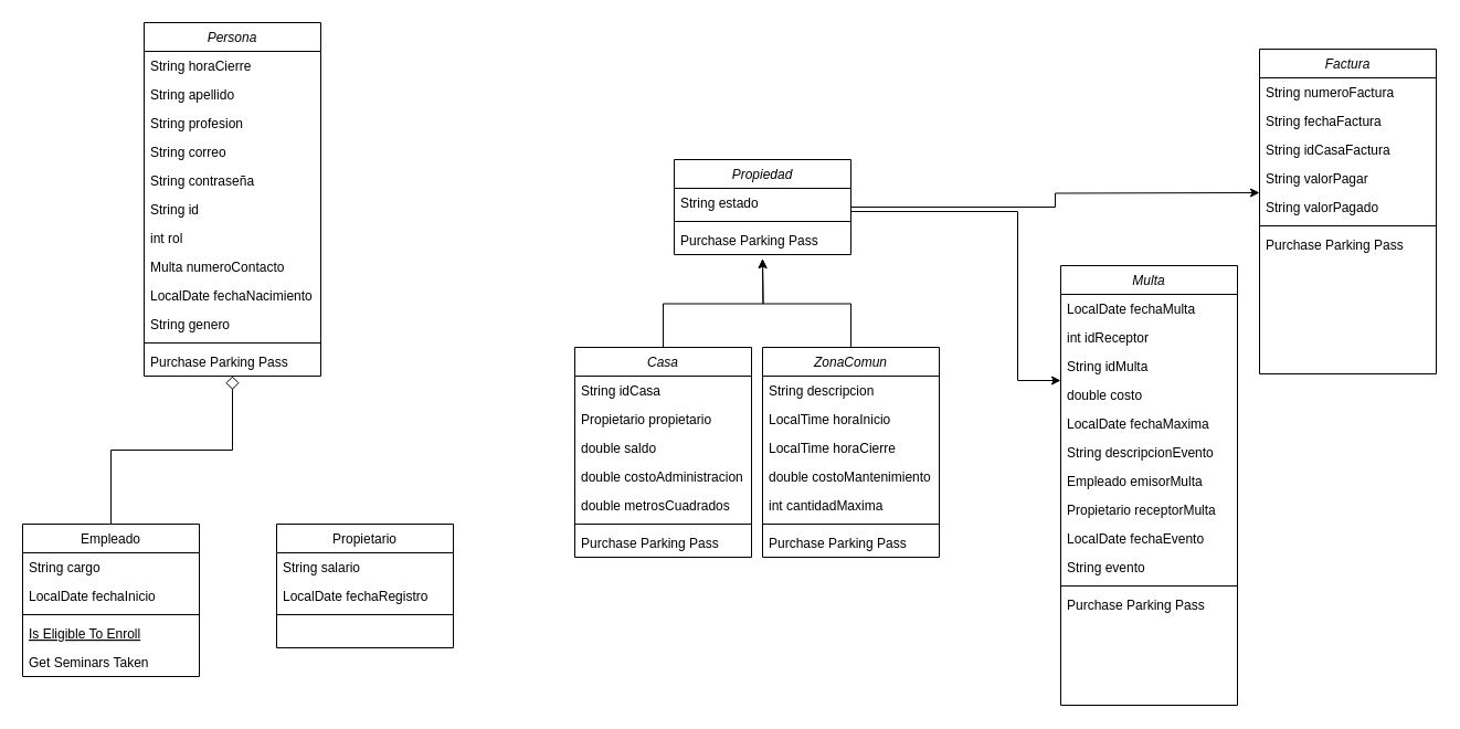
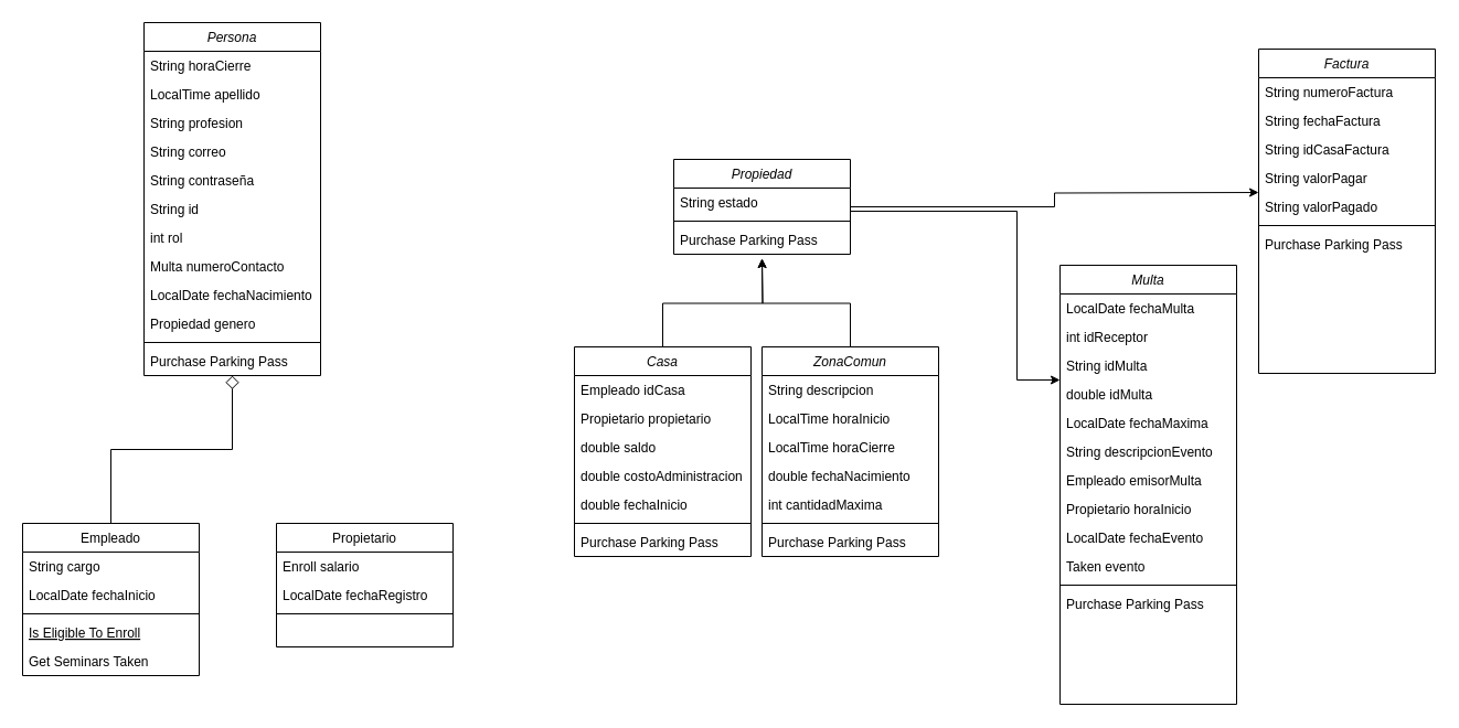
  <mxCell id="0" />
  <mxCell id="1" parent="0" />
  <mxCell id="2" value="Persona" style="swimlane;fontStyle=2;align=center;verticalAlign=top;childLayout=stackLayout;horizontal=1;startSize=26;horizontalStack=0;resizeParent=1;resizeLast=0;collapsible=1;marginBottom=0;rounded=0;shadow=0;strokeWidth=1;" parent="1" vertex="1"><mxGeometry x="130" y="20" width="160" height="320" as="geometry"><mxRectangle x="230" y="140" width="160" height="26" as="alternateBounds" /></mxGeometry></mxCell>
  <mxCell id="3" value="String horaCierre" style="text;align=left;verticalAlign=top;spacingLeft=4;spacingRight=4;overflow=hidden;rotatable=0;points=[[0,0.5],[1,0.5]];portConstraint=eastwest;" parent="2" vertex="1"><mxGeometry y="26" width="160" height="26" as="geometry" /></mxCell>
- <mxCell id="4" value="String apellido" style="text;align=left;verticalAlign=top;spacingLeft=4;spacingRight=4;overflow=hidden;rotatable=0;points=[[0,0.5],[1,0.5]];portConstraint=eastwest;rounded=0;shadow=0;html=0;" vertex="1" parent="2"><mxGeometry y="52" width="160" height="26" as="geometry" /></mxCell>
+ <mxCell id="4" value="LocalTime apellido" style="text;align=left;verticalAlign=top;spacingLeft=4;spacingRight=4;overflow=hidden;rotatable=0;points=[[0,0.5],[1,0.5]];portConstraint=eastwest;rounded=0;shadow=0;html=0;" vertex="1" parent="2"><mxGeometry y="52" width="160" height="26" as="geometry" /></mxCell>
  <mxCell id="5" value="String profesion" style="text;align=left;verticalAlign=top;spacingLeft=4;spacingRight=4;overflow=hidden;rotatable=0;points=[[0,0.5],[1,0.5]];portConstraint=eastwest;rounded=0;shadow=0;html=0;" vertex="1" parent="2"><mxGeometry y="78" width="160" height="26" as="geometry" /></mxCell>
  <mxCell id="6" value="String correo" style="text;align=left;verticalAlign=top;spacingLeft=4;spacingRight=4;overflow=hidden;rotatable=0;points=[[0,0.5],[1,0.5]];portConstraint=eastwest;rounded=0;shadow=0;html=0;" parent="2" vertex="1"><mxGeometry y="104" width="160" height="26" as="geometry" /></mxCell>
  <mxCell id="7" value="String contraseña" style="text;align=left;verticalAlign=top;spacingLeft=4;spacingRight=4;overflow=hidden;rotatable=0;points=[[0,0.5],[1,0.5]];portConstraint=eastwest;rounded=0;shadow=0;html=0;" vertex="1" parent="2"><mxGeometry y="130" width="160" height="26" as="geometry" /></mxCell>
  <mxCell id="8" value="String id" style="text;align=left;verticalAlign=top;spacingLeft=4;spacingRight=4;overflow=hidden;rotatable=0;points=[[0,0.5],[1,0.5]];portConstraint=eastwest;rounded=0;shadow=0;html=0;" parent="2" vertex="1"><mxGeometry y="156" width="160" height="26" as="geometry" /></mxCell>
  <mxCell id="9" value="int rol" style="text;align=left;verticalAlign=top;spacingLeft=4;spacingRight=4;overflow=hidden;rotatable=0;points=[[0,0.5],[1,0.5]];portConstraint=eastwest;rounded=0;shadow=0;html=0;" vertex="1" parent="2"><mxGeometry y="182" width="160" height="26" as="geometry" /></mxCell>
  <mxCell id="10" value="Multa numeroContacto" style="text;align=left;verticalAlign=top;spacingLeft=4;spacingRight=4;overflow=hidden;rotatable=0;points=[[0,0.5],[1,0.5]];portConstraint=eastwest;rounded=0;shadow=0;html=0;" parent="2" vertex="1"><mxGeometry y="208" width="160" height="26" as="geometry" /></mxCell>
  <mxCell id="11" value="LocalDate fechaNacimiento" style="text;align=left;verticalAlign=top;spacingLeft=4;spacingRight=4;overflow=hidden;rotatable=0;points=[[0,0.5],[1,0.5]];portConstraint=eastwest;rounded=0;shadow=0;html=0;" parent="2" vertex="1"><mxGeometry y="234" width="160" height="26" as="geometry" /></mxCell>
- <mxCell id="12" value="String genero" style="text;align=left;verticalAlign=top;spacingLeft=4;spacingRight=4;overflow=hidden;rotatable=0;points=[[0,0.5],[1,0.5]];portConstraint=eastwest;rounded=0;shadow=0;html=0;" parent="2" vertex="1"><mxGeometry y="260" width="160" height="26" as="geometry" /></mxCell>
+ <mxCell id="12" value="Propiedad genero" style="text;align=left;verticalAlign=top;spacingLeft=4;spacingRight=4;overflow=hidden;rotatable=0;points=[[0,0.5],[1,0.5]];portConstraint=eastwest;rounded=0;shadow=0;html=0;" parent="2" vertex="1"><mxGeometry y="260" width="160" height="26" as="geometry" /></mxCell>
  <mxCell id="13" value="" style="line;html=1;strokeWidth=1;align=left;verticalAlign=middle;spacingTop=-1;spacingLeft=3;spacingRight=3;rotatable=0;labelPosition=right;points=[];portConstraint=eastwest;" parent="2" vertex="1"><mxGeometry y="286" width="160" height="8" as="geometry" /></mxCell>
  <mxCell id="14" value="Purchase Parking Pass" style="text;align=left;verticalAlign=top;spacingLeft=4;spacingRight=4;overflow=hidden;rotatable=0;points=[[0,0.5],[1,0.5]];portConstraint=eastwest;" parent="2" vertex="1"><mxGeometry y="294" width="160" height="26" as="geometry" /></mxCell>
  <mxCell id="15" value="Empleado" style="swimlane;fontStyle=0;align=center;verticalAlign=top;childLayout=stackLayout;horizontal=1;startSize=26;horizontalStack=0;resizeParent=1;resizeLast=0;collapsible=1;marginBottom=0;rounded=0;shadow=0;strokeWidth=1;" parent="1" vertex="1"><mxGeometry x="20" y="474" width="160" height="138" as="geometry"><mxRectangle x="130" y="380" width="160" height="26" as="alternateBounds" /></mxGeometry></mxCell>
  <mxCell id="16" value="String cargo" style="text;align=left;verticalAlign=top;spacingLeft=4;spacingRight=4;overflow=hidden;rotatable=0;points=[[0,0.5],[1,0.5]];portConstraint=eastwest;" parent="15" vertex="1"><mxGeometry y="26" width="160" height="26" as="geometry" /></mxCell>
  <mxCell id="17" value="LocalDate fechaInicio" style="text;align=left;verticalAlign=top;spacingLeft=4;spacingRight=4;overflow=hidden;rotatable=0;points=[[0,0.5],[1,0.5]];portConstraint=eastwest;rounded=0;shadow=0;html=0;" parent="15" vertex="1"><mxGeometry y="52" width="160" height="26" as="geometry" /></mxCell>
  <mxCell id="18" value="" style="line;html=1;strokeWidth=1;align=left;verticalAlign=middle;spacingTop=-1;spacingLeft=3;spacingRight=3;rotatable=0;labelPosition=right;points=[];portConstraint=eastwest;" parent="15" vertex="1"><mxGeometry y="78" width="160" height="8" as="geometry" /></mxCell>
  <mxCell id="19" value="Is Eligible To Enroll" style="text;align=left;verticalAlign=top;spacingLeft=4;spacingRight=4;overflow=hidden;rotatable=0;points=[[0,0.5],[1,0.5]];portConstraint=eastwest;fontStyle=4" parent="15" vertex="1"><mxGeometry y="86" width="160" height="26" as="geometry" /></mxCell>
  <mxCell id="20" value="Get Seminars Taken" style="text;align=left;verticalAlign=top;spacingLeft=4;spacingRight=4;overflow=hidden;rotatable=0;points=[[0,0.5],[1,0.5]];portConstraint=eastwest;" parent="15" vertex="1"><mxGeometry y="112" width="160" height="26" as="geometry" /></mxCell>
  <mxCell id="21" value="" style="endArrow=diamond;endSize=10;endFill=0;shadow=0;strokeWidth=1;rounded=0;curved=0;edgeStyle=elbowEdgeStyle;elbow=vertical;" parent="1" source="15" target="2" edge="1"><mxGeometry width="160" relative="1" as="geometry"><mxPoint x="100" y="217" as="sourcePoint" /><mxPoint x="100" y="217" as="targetPoint" /></mxGeometry></mxCell>
  <mxCell id="22" value="Propietario" style="swimlane;fontStyle=0;align=center;verticalAlign=top;childLayout=stackLayout;horizontal=1;startSize=26;horizontalStack=0;resizeParent=1;resizeLast=0;collapsible=1;marginBottom=0;rounded=0;shadow=0;strokeWidth=1;" parent="1" vertex="1"><mxGeometry x="250" y="474" width="160" height="112" as="geometry"><mxRectangle x="340" y="380" width="170" height="26" as="alternateBounds" /></mxGeometry></mxCell>
- <mxCell id="23" value="String salario" style="text;align=left;verticalAlign=top;spacingLeft=4;spacingRight=4;overflow=hidden;rotatable=0;points=[[0,0.5],[1,0.5]];portConstraint=eastwest;" parent="22" vertex="1"><mxGeometry y="26" width="160" height="26" as="geometry" /></mxCell>
+ <mxCell id="23" value="Enroll salario" style="text;align=left;verticalAlign=top;spacingLeft=4;spacingRight=4;overflow=hidden;rotatable=0;points=[[0,0.5],[1,0.5]];portConstraint=eastwest;" parent="22" vertex="1"><mxGeometry y="26" width="160" height="26" as="geometry" /></mxCell>
  <mxCell id="24" value="LocalDate fechaRegistro" style="text;align=left;verticalAlign=top;spacingLeft=4;spacingRight=4;overflow=hidden;rotatable=0;points=[[0,0.5],[1,0.5]];portConstraint=eastwest;" parent="22" vertex="1"><mxGeometry y="52" width="160" height="26" as="geometry" /></mxCell>
  <mxCell id="25" value="" style="line;html=1;strokeWidth=1;align=left;verticalAlign=middle;spacingTop=-1;spacingLeft=3;spacingRight=3;rotatable=0;labelPosition=right;points=[];portConstraint=eastwest;" parent="22" vertex="1"><mxGeometry y="78" width="160" height="8" as="geometry" /></mxCell>
  <mxCell id="26" style="edgeStyle=orthogonalEdgeStyle;rounded=0;orthogonalLoop=1;jettySize=auto;html=1;exitX=1;exitY=0.5;exitDx=0;exitDy=0;" parent="1" source="27" edge="1"><mxGeometry relative="1" as="geometry"><mxPoint x="1140" y="174" as="targetPoint" /></mxGeometry></mxCell>
  <mxCell id="27" value="Propiedad" style="swimlane;fontStyle=2;align=center;verticalAlign=top;childLayout=stackLayout;horizontal=1;startSize=26;horizontalStack=0;resizeParent=1;resizeLast=0;collapsible=1;marginBottom=0;rounded=0;shadow=0;strokeWidth=1;" parent="1" vertex="1"><mxGeometry x="610" y="144" width="160" height="86" as="geometry"><mxRectangle x="230" y="140" width="160" height="26" as="alternateBounds" /></mxGeometry></mxCell>
  <mxCell id="28" value="String estado" style="text;align=left;verticalAlign=top;spacingLeft=4;spacingRight=4;overflow=hidden;rotatable=0;points=[[0,0.5],[1,0.5]];portConstraint=eastwest;" parent="27" vertex="1"><mxGeometry y="26" width="160" height="26" as="geometry" /></mxCell>
  <mxCell id="29" value="" style="line;html=1;strokeWidth=1;align=left;verticalAlign=middle;spacingTop=-1;spacingLeft=3;spacingRight=3;rotatable=0;labelPosition=right;points=[];portConstraint=eastwest;" parent="27" vertex="1"><mxGeometry y="52" width="160" height="8" as="geometry" /></mxCell>
  <mxCell id="30" value="Purchase Parking Pass" style="text;align=left;verticalAlign=top;spacingLeft=4;spacingRight=4;overflow=hidden;rotatable=0;points=[[0,0.5],[1,0.5]];portConstraint=eastwest;" parent="27" vertex="1"><mxGeometry y="60" width="160" height="26" as="geometry" /></mxCell>
  <mxCell id="31" style="edgeStyle=orthogonalEdgeStyle;rounded=0;orthogonalLoop=1;jettySize=auto;html=1;exitX=0.5;exitY=0;exitDx=0;exitDy=0;" parent="1" source="32" edge="1"><mxGeometry relative="1" as="geometry"><mxPoint x="690" y="234" as="targetPoint" /></mxGeometry></mxCell>
  <mxCell id="32" value="Casa" style="swimlane;fontStyle=2;align=center;verticalAlign=top;childLayout=stackLayout;horizontal=1;startSize=26;horizontalStack=0;resizeParent=1;resizeLast=0;collapsible=1;marginBottom=0;rounded=0;shadow=0;strokeWidth=1;" parent="1" vertex="1"><mxGeometry x="520" y="314" width="160" height="190" as="geometry"><mxRectangle x="230" y="140" width="160" height="26" as="alternateBounds" /></mxGeometry></mxCell>
- <mxCell id="33" value="String idCasa" style="text;align=left;verticalAlign=top;spacingLeft=4;spacingRight=4;overflow=hidden;rotatable=0;points=[[0,0.5],[1,0.5]];portConstraint=eastwest;" parent="32" vertex="1"><mxGeometry y="26" width="160" height="26" as="geometry" /></mxCell>
+ <mxCell id="33" value="Empleado idCasa" style="text;align=left;verticalAlign=top;spacingLeft=4;spacingRight=4;overflow=hidden;rotatable=0;points=[[0,0.5],[1,0.5]];portConstraint=eastwest;" parent="32" vertex="1"><mxGeometry y="26" width="160" height="26" as="geometry" /></mxCell>
  <mxCell id="34" value="Propietario propietario" style="text;align=left;verticalAlign=top;spacingLeft=4;spacingRight=4;overflow=hidden;rotatable=0;points=[[0,0.5],[1,0.5]];portConstraint=eastwest;rounded=0;shadow=0;html=0;" parent="32" vertex="1"><mxGeometry y="52" width="160" height="26" as="geometry" /></mxCell>
  <mxCell id="35" value="double saldo" style="text;align=left;verticalAlign=top;spacingLeft=4;spacingRight=4;overflow=hidden;rotatable=0;points=[[0,0.5],[1,0.5]];portConstraint=eastwest;rounded=0;shadow=0;html=0;" parent="32" vertex="1"><mxGeometry y="78" width="160" height="26" as="geometry" /></mxCell>
  <mxCell id="36" value="double costoAdministracion" style="text;align=left;verticalAlign=top;spacingLeft=4;spacingRight=4;overflow=hidden;rotatable=0;points=[[0,0.5],[1,0.5]];portConstraint=eastwest;rounded=0;shadow=0;html=1;" parent="32" vertex="1"><mxGeometry y="104" width="160" height="26" as="geometry" /></mxCell>
- <mxCell id="37" value="double metrosCuadrados" style="text;align=left;verticalAlign=top;spacingLeft=4;spacingRight=4;overflow=hidden;rotatable=0;points=[[0,0.5],[1,0.5]];portConstraint=eastwest;rounded=0;shadow=0;html=1;" parent="32" vertex="1"><mxGeometry y="130" width="160" height="26" as="geometry" /></mxCell>
+ <mxCell id="37" value="double fechaInicio" style="text;align=left;verticalAlign=top;spacingLeft=4;spacingRight=4;overflow=hidden;rotatable=0;points=[[0,0.5],[1,0.5]];portConstraint=eastwest;rounded=0;shadow=0;html=1;" parent="32" vertex="1"><mxGeometry y="130" width="160" height="26" as="geometry" /></mxCell>
  <mxCell id="38" value="" style="line;html=1;strokeWidth=1;align=left;verticalAlign=middle;spacingTop=-1;spacingLeft=3;spacingRight=3;rotatable=0;labelPosition=right;points=[];portConstraint=eastwest;" parent="32" vertex="1"><mxGeometry y="156" width="160" height="8" as="geometry" /></mxCell>
  <mxCell id="39" value="Purchase Parking Pass" style="text;align=left;verticalAlign=top;spacingLeft=4;spacingRight=4;overflow=hidden;rotatable=0;points=[[0,0.5],[1,0.5]];portConstraint=eastwest;" parent="32" vertex="1"><mxGeometry y="164" width="160" height="26" as="geometry" /></mxCell>
  <mxCell id="40" style="edgeStyle=orthogonalEdgeStyle;rounded=0;orthogonalLoop=1;jettySize=auto;html=1;" parent="1" source="41" edge="1"><mxGeometry relative="1" as="geometry"><mxPoint x="690" y="234" as="targetPoint" /></mxGeometry></mxCell>
  <mxCell id="41" value="ZonaComun" style="swimlane;fontStyle=2;align=center;verticalAlign=top;childLayout=stackLayout;horizontal=1;startSize=26;horizontalStack=0;resizeParent=1;resizeLast=0;collapsible=1;marginBottom=0;rounded=0;shadow=0;strokeWidth=1;" parent="1" vertex="1"><mxGeometry x="690" y="314" width="160" height="190" as="geometry"><mxRectangle x="230" y="140" width="160" height="26" as="alternateBounds" /></mxGeometry></mxCell>
  <mxCell id="42" value="String descripcion" style="text;align=left;verticalAlign=top;spacingLeft=4;spacingRight=4;overflow=hidden;rotatable=0;points=[[0,0.5],[1,0.5]];portConstraint=eastwest;" parent="41" vertex="1"><mxGeometry y="26" width="160" height="26" as="geometry" /></mxCell>
  <mxCell id="43" value="LocalTime horaInicio" style="text;align=left;verticalAlign=top;spacingLeft=4;spacingRight=4;overflow=hidden;rotatable=0;points=[[0,0.5],[1,0.5]];portConstraint=eastwest;rounded=0;shadow=0;html=0;" parent="41" vertex="1"><mxGeometry y="52" width="160" height="26" as="geometry" /></mxCell>
  <mxCell id="44" value="LocalTime horaCierre" style="text;align=left;verticalAlign=top;spacingLeft=4;spacingRight=4;overflow=hidden;rotatable=0;points=[[0,0.5],[1,0.5]];portConstraint=eastwest;rounded=0;shadow=0;html=0;" parent="41" vertex="1"><mxGeometry y="78" width="160" height="26" as="geometry" /></mxCell>
- <mxCell id="45" value="double costoMantenimiento" style="text;align=left;verticalAlign=top;spacingLeft=4;spacingRight=4;overflow=hidden;rotatable=0;points=[[0,0.5],[1,0.5]];portConstraint=eastwest;rounded=0;shadow=0;html=0;" parent="41" vertex="1"><mxGeometry y="104" width="160" height="26" as="geometry" /></mxCell>
+ <mxCell id="45" value="double fechaNacimiento" style="text;align=left;verticalAlign=top;spacingLeft=4;spacingRight=4;overflow=hidden;rotatable=0;points=[[0,0.5],[1,0.5]];portConstraint=eastwest;rounded=0;shadow=0;html=0;" parent="41" vertex="1"><mxGeometry y="104" width="160" height="26" as="geometry" /></mxCell>
  <mxCell id="46" value="int cantidadMaxima" style="text;align=left;verticalAlign=top;spacingLeft=4;spacingRight=4;overflow=hidden;rotatable=0;points=[[0,0.5],[1,0.5]];portConstraint=eastwest;rounded=0;shadow=0;html=0;" parent="41" vertex="1"><mxGeometry y="130" width="160" height="26" as="geometry" /></mxCell>
  <mxCell id="47" value="" style="line;html=1;strokeWidth=1;align=left;verticalAlign=middle;spacingTop=-1;spacingLeft=3;spacingRight=3;rotatable=0;labelPosition=right;points=[];portConstraint=eastwest;" parent="41" vertex="1"><mxGeometry y="156" width="160" height="8" as="geometry" /></mxCell>
  <mxCell id="48" value="Purchase Parking Pass" style="text;align=left;verticalAlign=top;spacingLeft=4;spacingRight=4;overflow=hidden;rotatable=0;points=[[0,0.5],[1,0.5]];portConstraint=eastwest;" parent="41" vertex="1"><mxGeometry y="164" width="160" height="26" as="geometry" /></mxCell>
  <mxCell id="49" value="Multa" style="swimlane;fontStyle=2;align=center;verticalAlign=top;childLayout=stackLayout;horizontal=1;startSize=26;horizontalStack=0;resizeParent=1;resizeLast=0;collapsible=1;marginBottom=0;rounded=0;shadow=0;strokeWidth=1;" parent="1" vertex="1"><mxGeometry x="960" y="240" width="160" height="398" as="geometry"><mxRectangle x="230" y="140" width="160" height="26" as="alternateBounds" /></mxGeometry></mxCell>
  <mxCell id="50" value="LocalDate fechaMulta" style="text;align=left;verticalAlign=top;spacingLeft=4;spacingRight=4;overflow=hidden;rotatable=0;points=[[0,0.5],[1,0.5]];portConstraint=eastwest;rounded=0;shadow=0;html=0;" parent="49" vertex="1"><mxGeometry y="26" width="160" height="26" as="geometry" /></mxCell>
  <mxCell id="51" value="int idReceptor" style="text;align=left;verticalAlign=top;spacingLeft=4;spacingRight=4;overflow=hidden;rotatable=0;points=[[0,0.5],[1,0.5]];portConstraint=eastwest;rounded=0;shadow=0;html=0;" vertex="1" parent="49"><mxGeometry y="52" width="160" height="26" as="geometry" /></mxCell>
  <mxCell id="52" value="String idMulta" style="text;align=left;verticalAlign=top;spacingLeft=4;spacingRight=4;overflow=hidden;rotatable=0;points=[[0,0.5],[1,0.5]];portConstraint=eastwest;" parent="49" vertex="1"><mxGeometry y="78" width="160" height="26" as="geometry" /></mxCell>
- <mxCell id="53" value="double costo" style="text;align=left;verticalAlign=top;spacingLeft=4;spacingRight=4;overflow=hidden;rotatable=0;points=[[0,0.5],[1,0.5]];portConstraint=eastwest;rounded=0;shadow=0;html=0;" parent="49" vertex="1"><mxGeometry y="104" width="160" height="26" as="geometry" /></mxCell>
+ <mxCell id="53" value="double idMulta" style="text;align=left;verticalAlign=top;spacingLeft=4;spacingRight=4;overflow=hidden;rotatable=0;points=[[0,0.5],[1,0.5]];portConstraint=eastwest;rounded=0;shadow=0;html=0;" parent="49" vertex="1"><mxGeometry y="104" width="160" height="26" as="geometry" /></mxCell>
  <mxCell id="54" value="LocalDate fechaMaxima" style="text;align=left;verticalAlign=top;spacingLeft=4;spacingRight=4;overflow=hidden;rotatable=0;points=[[0,0.5],[1,0.5]];portConstraint=eastwest;rounded=0;shadow=0;html=0;" parent="49" vertex="1"><mxGeometry y="130" width="160" height="26" as="geometry" /></mxCell>
  <mxCell id="55" value="String descripcionEvento" style="text;align=left;verticalAlign=top;spacingLeft=4;spacingRight=4;overflow=hidden;rotatable=0;points=[[0,0.5],[1,0.5]];portConstraint=eastwest;rounded=0;shadow=0;html=0;" parent="49" vertex="1"><mxGeometry y="156" width="160" height="26" as="geometry" /></mxCell>
  <mxCell id="56" value="Empleado emisorMulta" style="text;align=left;verticalAlign=top;spacingLeft=4;spacingRight=4;overflow=hidden;rotatable=0;points=[[0,0.5],[1,0.5]];portConstraint=eastwest;rounded=0;shadow=0;html=0;" parent="49" vertex="1"><mxGeometry y="182" width="160" height="26" as="geometry" /></mxCell>
- <mxCell id="57" value="Propietario receptorMulta" style="text;align=left;verticalAlign=top;spacingLeft=4;spacingRight=4;overflow=hidden;rotatable=0;points=[[0,0.5],[1,0.5]];portConstraint=eastwest;rounded=0;shadow=0;html=0;" parent="49" vertex="1"><mxGeometry y="208" width="160" height="26" as="geometry" /></mxCell>
+ <mxCell id="57" value="Propietario horaInicio" style="text;align=left;verticalAlign=top;spacingLeft=4;spacingRight=4;overflow=hidden;rotatable=0;points=[[0,0.5],[1,0.5]];portConstraint=eastwest;rounded=0;shadow=0;html=0;" parent="49" vertex="1"><mxGeometry y="208" width="160" height="26" as="geometry" /></mxCell>
  <mxCell id="58" value="LocalDate fechaEvento" style="text;align=left;verticalAlign=top;spacingLeft=4;spacingRight=4;overflow=hidden;rotatable=0;points=[[0,0.5],[1,0.5]];portConstraint=eastwest;rounded=0;shadow=0;html=0;" parent="49" vertex="1"><mxGeometry y="234" width="160" height="26" as="geometry" /></mxCell>
- <mxCell id="59" value="String evento" style="text;align=left;verticalAlign=top;spacingLeft=4;spacingRight=4;overflow=hidden;rotatable=0;points=[[0,0.5],[1,0.5]];portConstraint=eastwest;rounded=0;shadow=0;html=0;" parent="49" vertex="1"><mxGeometry y="260" width="160" height="26" as="geometry" /></mxCell>
+ <mxCell id="59" value="Taken evento" style="text;align=left;verticalAlign=top;spacingLeft=4;spacingRight=4;overflow=hidden;rotatable=0;points=[[0,0.5],[1,0.5]];portConstraint=eastwest;rounded=0;shadow=0;html=0;" parent="49" vertex="1"><mxGeometry y="260" width="160" height="26" as="geometry" /></mxCell>
  <mxCell id="60" value="" style="line;html=1;strokeWidth=1;align=left;verticalAlign=middle;spacingTop=-1;spacingLeft=3;spacingRight=3;rotatable=0;labelPosition=right;points=[];portConstraint=eastwest;" parent="49" vertex="1"><mxGeometry y="286" width="160" height="8" as="geometry" /></mxCell>
  <mxCell id="61" value="Purchase Parking Pass" style="text;align=left;verticalAlign=top;spacingLeft=4;spacingRight=4;overflow=hidden;rotatable=0;points=[[0,0.5],[1,0.5]];portConstraint=eastwest;" parent="49" vertex="1"><mxGeometry y="294" width="160" height="26" as="geometry" /></mxCell>
  <mxCell id="62" value="Factura" style="swimlane;fontStyle=2;align=center;verticalAlign=top;childLayout=stackLayout;horizontal=1;startSize=26;horizontalStack=0;resizeParent=1;resizeLast=0;collapsible=1;marginBottom=0;rounded=0;shadow=0;strokeWidth=1;" parent="1" vertex="1"><mxGeometry x="1140" y="44" width="160" height="294" as="geometry"><mxRectangle x="230" y="140" width="160" height="26" as="alternateBounds" /></mxGeometry></mxCell>
  <mxCell id="63" value="String numeroFactura" style="text;align=left;verticalAlign=top;spacingLeft=4;spacingRight=4;overflow=hidden;rotatable=0;points=[[0,0.5],[1,0.5]];portConstraint=eastwest;rounded=0;shadow=0;html=0;" parent="62" vertex="1"><mxGeometry y="26" width="160" height="26" as="geometry" /></mxCell>
  <mxCell id="64" value="String fechaFactura" style="text;align=left;verticalAlign=top;spacingLeft=4;spacingRight=4;overflow=hidden;rotatable=0;points=[[0,0.5],[1,0.5]];portConstraint=eastwest;" parent="62" vertex="1"><mxGeometry y="52" width="160" height="26" as="geometry" /></mxCell>
  <mxCell id="65" value="String idCasaFactura" style="text;align=left;verticalAlign=top;spacingLeft=4;spacingRight=4;overflow=hidden;rotatable=0;points=[[0,0.5],[1,0.5]];portConstraint=eastwest;rounded=0;shadow=0;html=0;" parent="62" vertex="1"><mxGeometry y="78" width="160" height="26" as="geometry" /></mxCell>
  <mxCell id="66" value="String valorPagar" style="text;align=left;verticalAlign=top;spacingLeft=4;spacingRight=4;overflow=hidden;rotatable=0;points=[[0,0.5],[1,0.5]];portConstraint=eastwest;rounded=0;shadow=0;html=0;" parent="62" vertex="1"><mxGeometry y="104" width="160" height="26" as="geometry" /></mxCell>
  <mxCell id="67" value="String valorPagado" style="text;align=left;verticalAlign=top;spacingLeft=4;spacingRight=4;overflow=hidden;rotatable=0;points=[[0,0.5],[1,0.5]];portConstraint=eastwest;rounded=0;shadow=0;html=0;" parent="62" vertex="1"><mxGeometry y="130" width="160" height="26" as="geometry" /></mxCell>
  <mxCell id="68" value="" style="line;html=1;strokeWidth=1;align=left;verticalAlign=middle;spacingTop=-1;spacingLeft=3;spacingRight=3;rotatable=0;labelPosition=right;points=[];portConstraint=eastwest;" parent="62" vertex="1"><mxGeometry y="156" width="160" height="8" as="geometry" /></mxCell>
  <mxCell id="69" value="Purchase Parking Pass" style="text;align=left;verticalAlign=top;spacingLeft=4;spacingRight=4;overflow=hidden;rotatable=0;points=[[0,0.5],[1,0.5]];portConstraint=eastwest;" parent="62" vertex="1"><mxGeometry y="164" width="160" height="26" as="geometry" /></mxCell>
  <mxCell id="70" style="edgeStyle=orthogonalEdgeStyle;rounded=0;orthogonalLoop=1;jettySize=auto;html=1;exitX=1;exitY=0.5;exitDx=0;exitDy=0;" parent="1" source="30" edge="1"><mxGeometry relative="1" as="geometry"><mxPoint x="960" y="344" as="targetPoint" /><Array as="points"><mxPoint x="921" y="191" /></Array></mxGeometry></mxCell>
